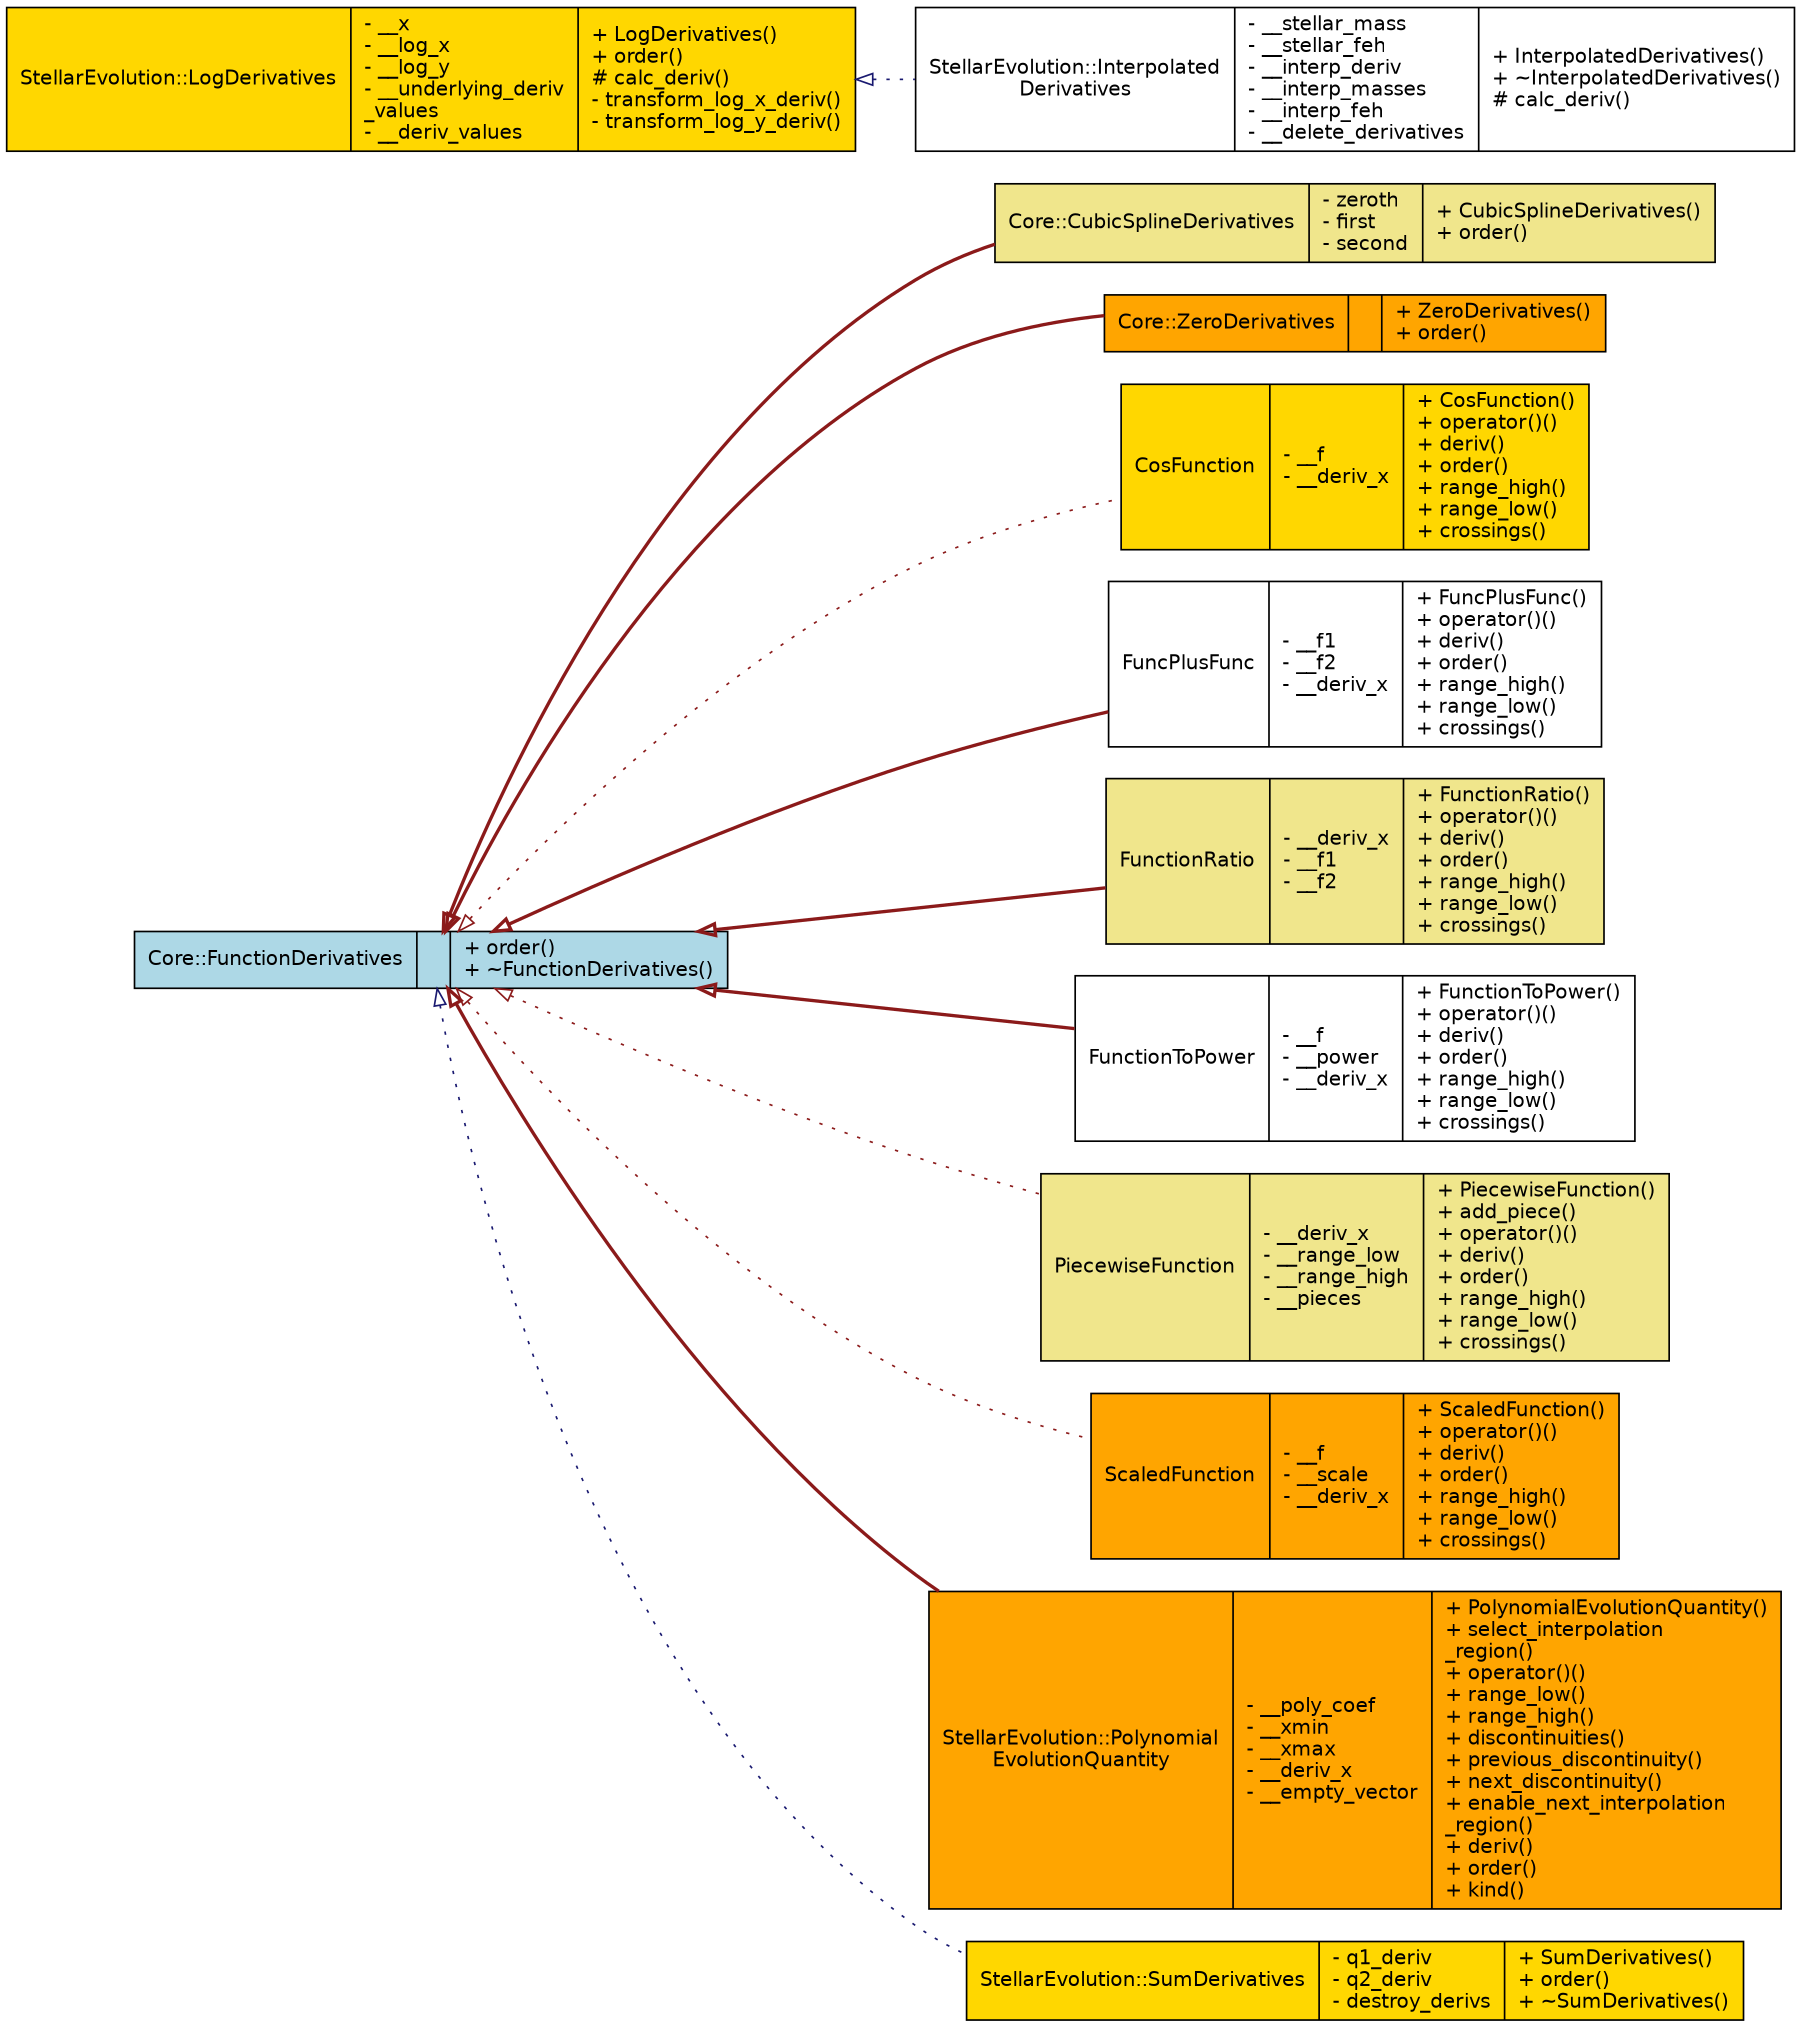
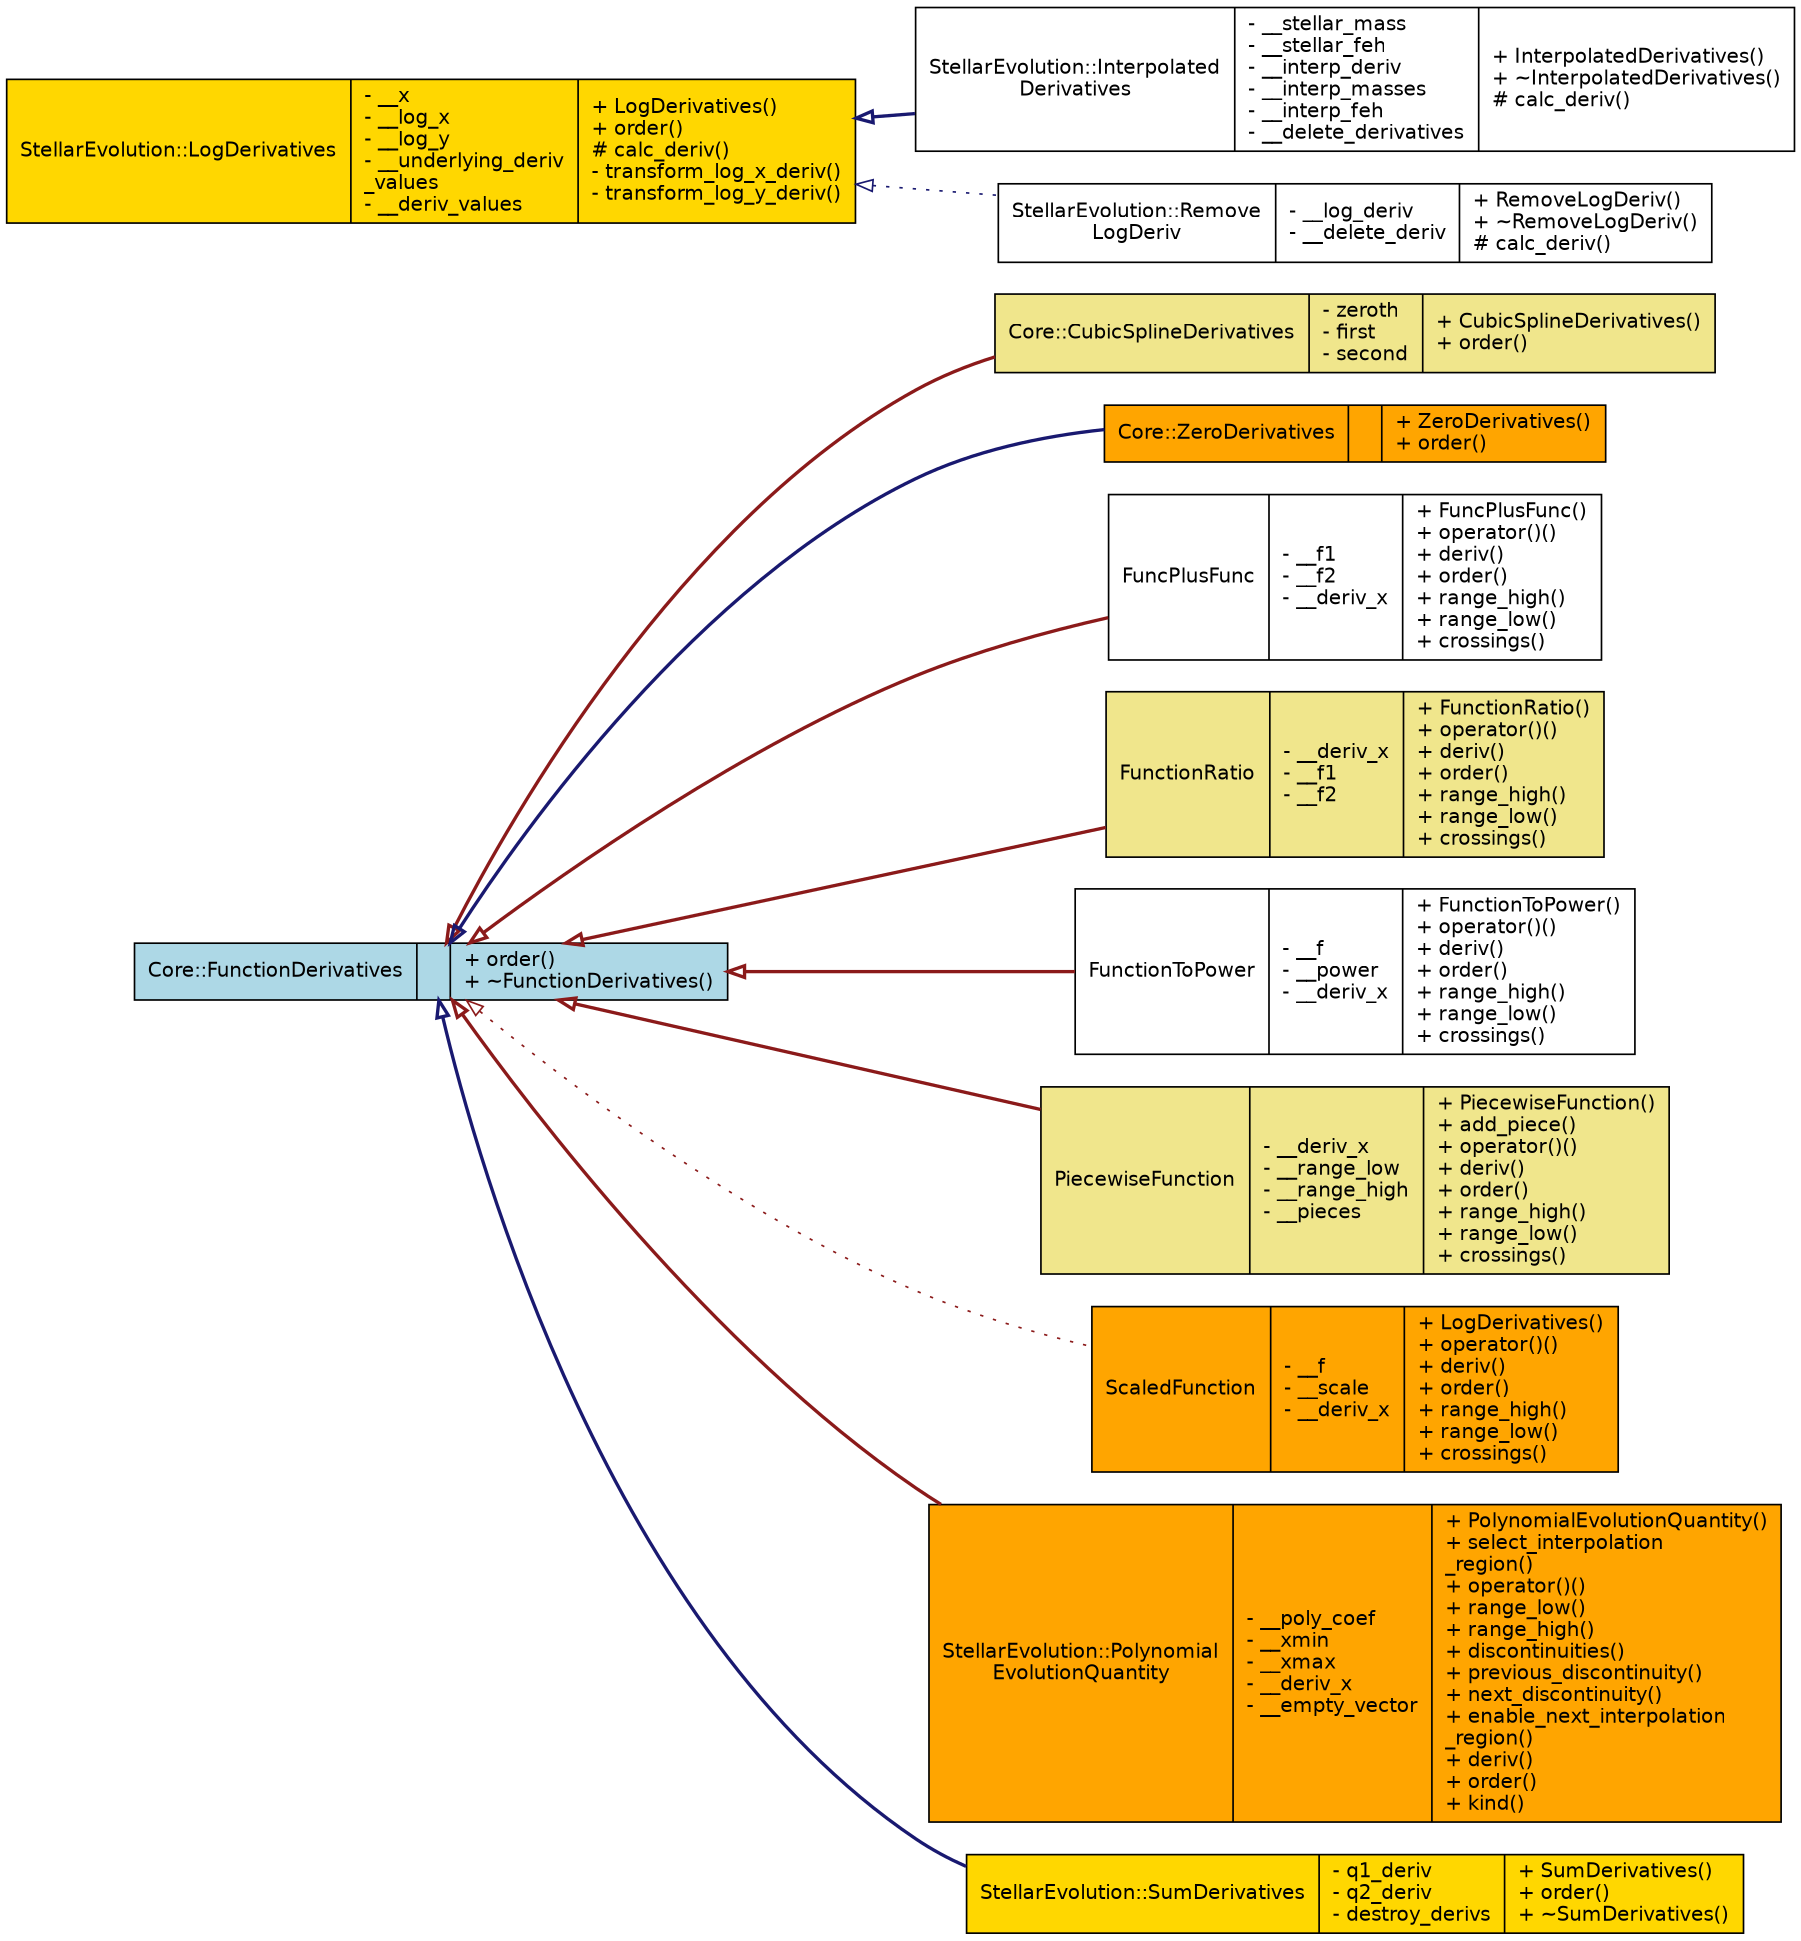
  digraph {
    rankdir=LR
    node [color=black fillcolor=white fontname=Helvetica fontsize=12 shape=record style=filled]
    edge [arrowtail=onormal color=firebrick4 dir=back fontname=Helvetica fontsize=12 labelfontname=Helvetica labelfontsize=12 style=bold]
    n1 [fillcolor=lightblue fontcolor=black height=0.2 label="{Core::FunctionDerivatives\n||+ order()\l+ ~FunctionDerivatives()\l}" width=0.4]
    n2 [fillcolor=khaki height=0.2 label="{Core::CubicSplineDerivatives\n|- zeroth\l- first\l- second\l|+ CubicSplineDerivatives()\l+ order()\l}" width=0.4]
    n3 [fillcolor=orange height=0.2 label="{Core::ZeroDerivatives\n||+ ZeroDerivatives()\l+ order()\l}" width=0.4]
-   n4 [fillcolor=gold height=0.2 label="{CosFunction\n|- __f\l- __deriv_x\l|+ CosFunction()\l+ operator()()\l+ deriv()\l+ order()\l+ range_high()\l+ range_low()\l+ crossings()\l}" width=0.4]
    n5 [height=0.2 label="{FuncPlusFunc\n|- __f1\l- __f2\l- __deriv_x\l|+ FuncPlusFunc()\l+ operator()()\l+ deriv()\l+ order()\l+ range_high()\l+ range_low()\l+ crossings()\l}" width=0.4]
    n6 [fillcolor=khaki height=0.2 label="{FunctionRatio\n|- __deriv_x\l- __f1\l- __f2\l|+ FunctionRatio()\l+ operator()()\l+ deriv()\l+ order()\l+ range_high()\l+ range_low()\l+ crossings()\l}" width=0.4]
    n7 [height=0.2 label="{FunctionToPower\n|- __f\l- __power\l- __deriv_x\l|+ FunctionToPower()\l+ operator()()\l+ deriv()\l+ order()\l+ range_high()\l+ range_low()\l+ crossings()\l}" width=0.4]
    n8 [fillcolor=khaki height=0.2 label="{PiecewiseFunction\n|- __deriv_x\l- __range_low\l- __range_high\l- __pieces\l|+ PiecewiseFunction()\l+ add_piece()\l+ operator()()\l+ deriv()\l+ order()\l+ range_high()\l+ range_low()\l+ crossings()\l}" width=0.4]
-   n9 [fillcolor=orange height=0.2 label="{ScaledFunction\n|- __f\l- __scale\l- __deriv_x\l|+ ScaledFunction()\l+ operator()()\l+ deriv()\l+ order()\l+ range_high()\l+ range_low()\l+ crossings()\l}" width=0.4]
+   n9 [fillcolor=orange height=0.2 label="{ScaledFunction\n|- __f\l- __scale\l- __deriv_x\l|+ LogDerivatives()\l+ operator()()\l+ deriv()\l+ order()\l+ range_high()\l+ range_low()\l+ crossings()\l}" width=0.4]
    n10 [fillcolor=orange height=0.2 label="{StellarEvolution::Polynomial\lEvolutionQuantity\n|- __poly_coef\l- __xmin\l- __xmax\l- __deriv_x\l- __empty_vector\l|+ PolynomialEvolutionQuantity()\l+ select_interpolation\l_region()\l+ operator()()\l+ range_low()\l+ range_high()\l+ discontinuities()\l+ previous_discontinuity()\l+ next_discontinuity()\l+ enable_next_interpolation\l_region()\l+ deriv()\l+ order()\l+ kind()\l}" width=0.4]
    n11 [fillcolor=gold height=0.2 label="{StellarEvolution::SumDerivatives\n|- q1_deriv\l- q2_deriv\l- destroy_derivs\l|+ SumDerivatives()\l+ order()\l+ ~SumDerivatives()\l}" width=0.4]
    n12 [fillcolor=gold height=0.2 label="{StellarEvolution::LogDerivatives\n|- __x\l- __log_x\l- __log_y\l- __underlying_deriv\l_values\l- __deriv_values\l|+ LogDerivatives()\l+ order()\l# calc_deriv()\l- transform_log_x_deriv()\l- transform_log_y_deriv()\l}" width=0.4]
    n13 [height=0.2 label="{StellarEvolution::Interpolated\lDerivatives\n|- __stellar_mass\l- __stellar_feh\l- __interp_deriv\l- __interp_masses\l- __interp_feh\l- __delete_derivatives\l|+ InterpolatedDerivatives()\l+ ~InterpolatedDerivatives()\l# calc_deriv()\l}" width=0.4]
+   n14 [height=0.2 label="{StellarEvolution::Remove\lLogDeriv\n|- __log_deriv\l- __delete_deriv\l|+ RemoveLogDeriv()\l+ ~RemoveLogDeriv()\l# calc_deriv()\l}" width=0.4]
    n1 -> n2
-   n1 -> n3
-   n1 -> n4 [style=dotted]
+   n1 -> n3 [color=midnightblue]
    n1 -> n5
    n1 -> n6
    n1 -> n7
-   n1 -> n8 [style=dotted]
+   n1 -> n8
    n1 -> n9 [style=dotted]
    n1 -> n10
-   n1 -> n11 [color=midnightblue style=dotted]
-   n12 -> n13 [color=midnightblue style=dotted]
+   n1 -> n11 [color=midnightblue]
+   n12 -> n13 [color=midnightblue]
+   n12 -> n14 [color=midnightblue style=dotted]
  }
